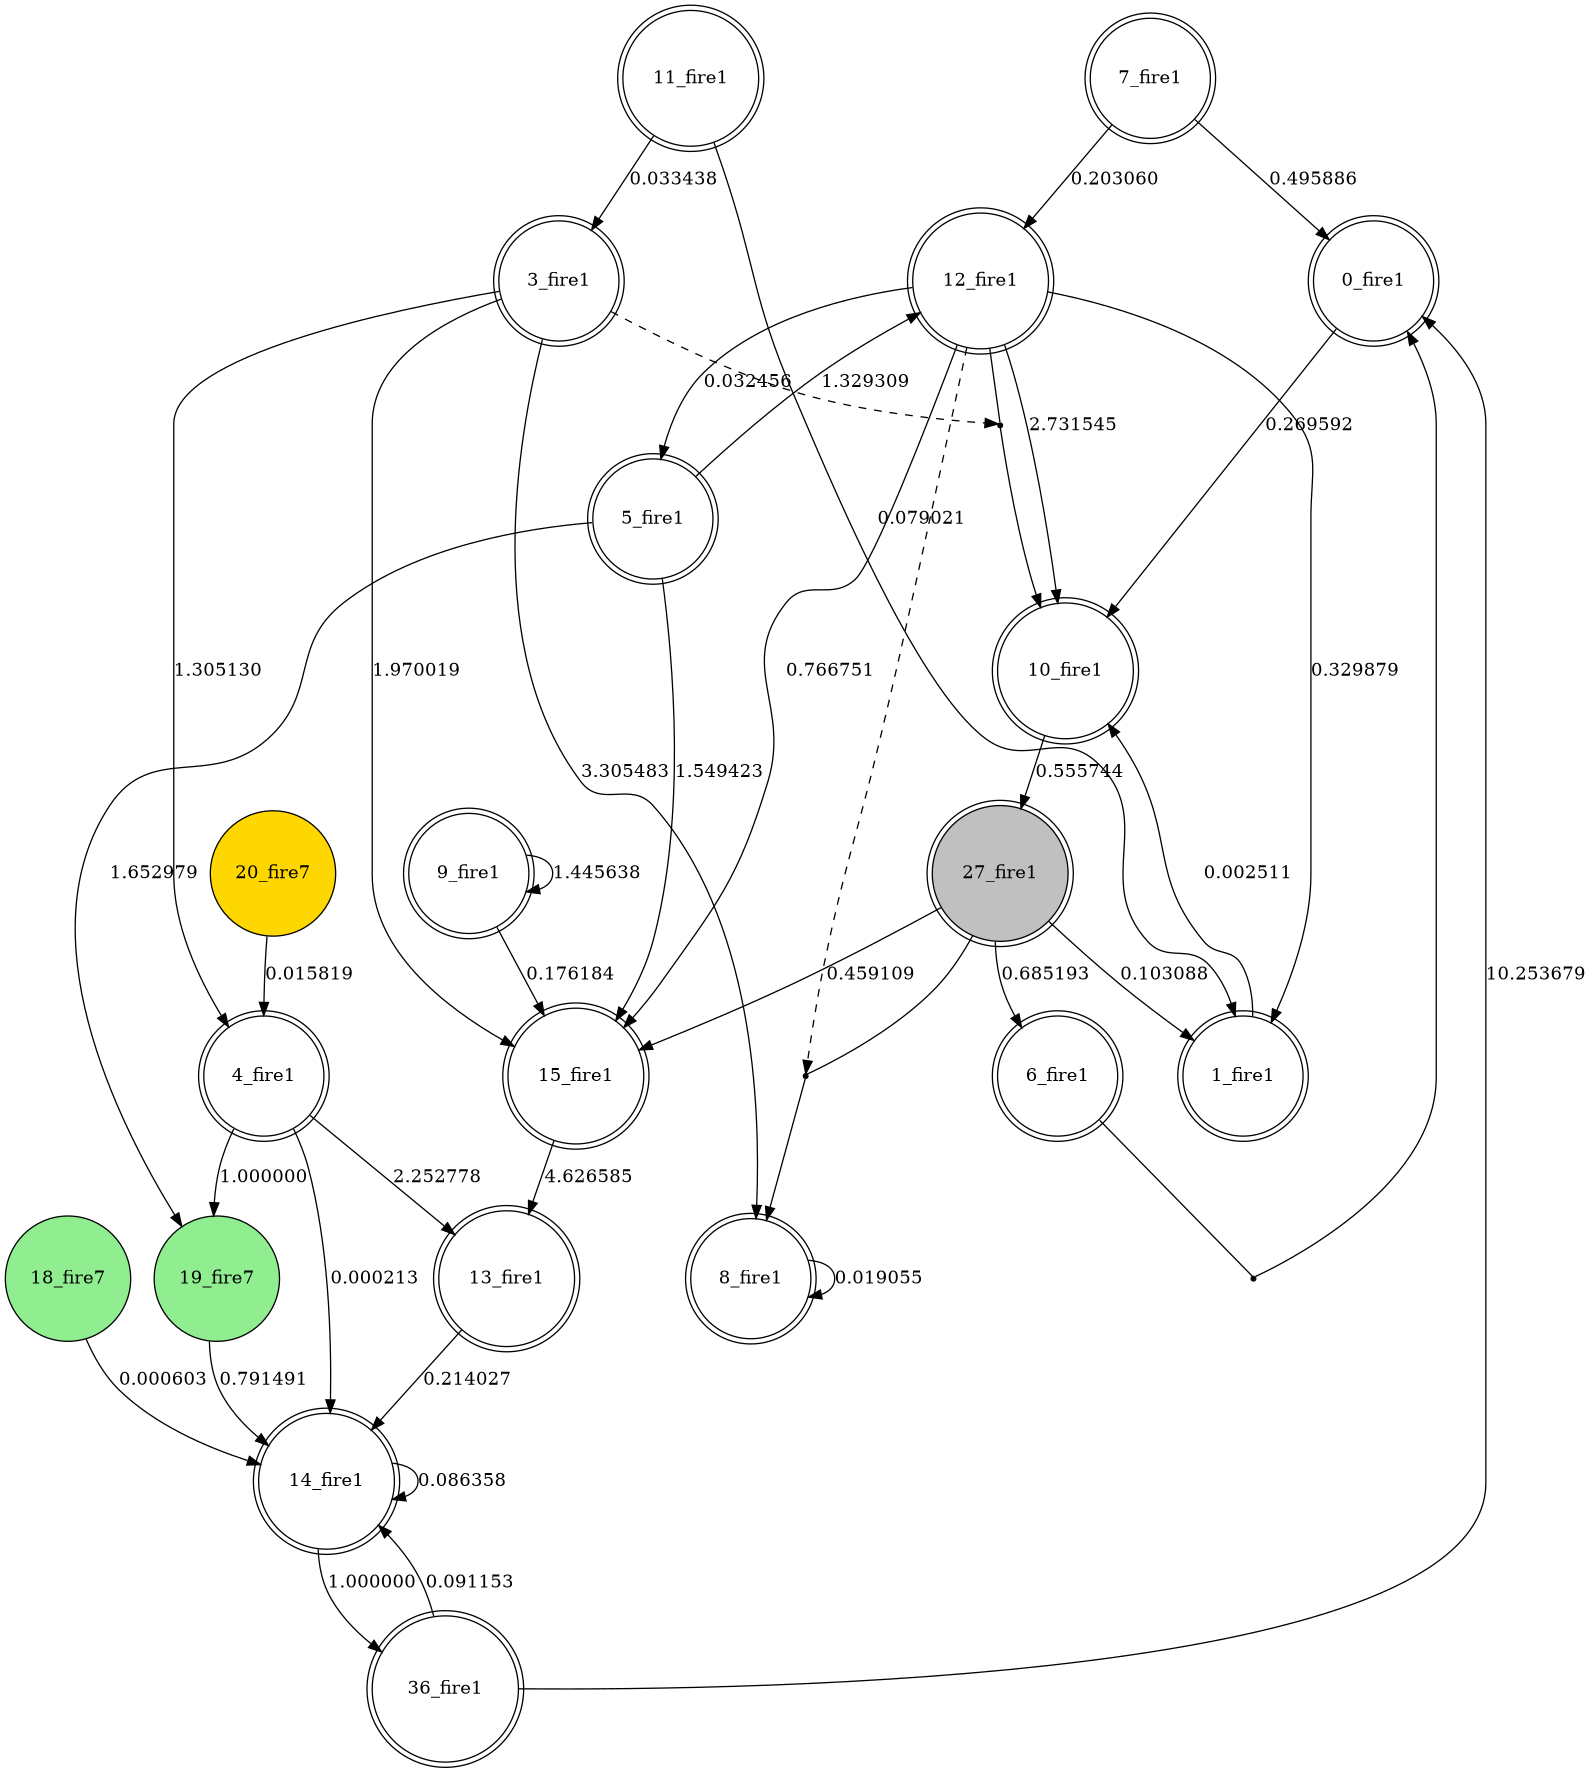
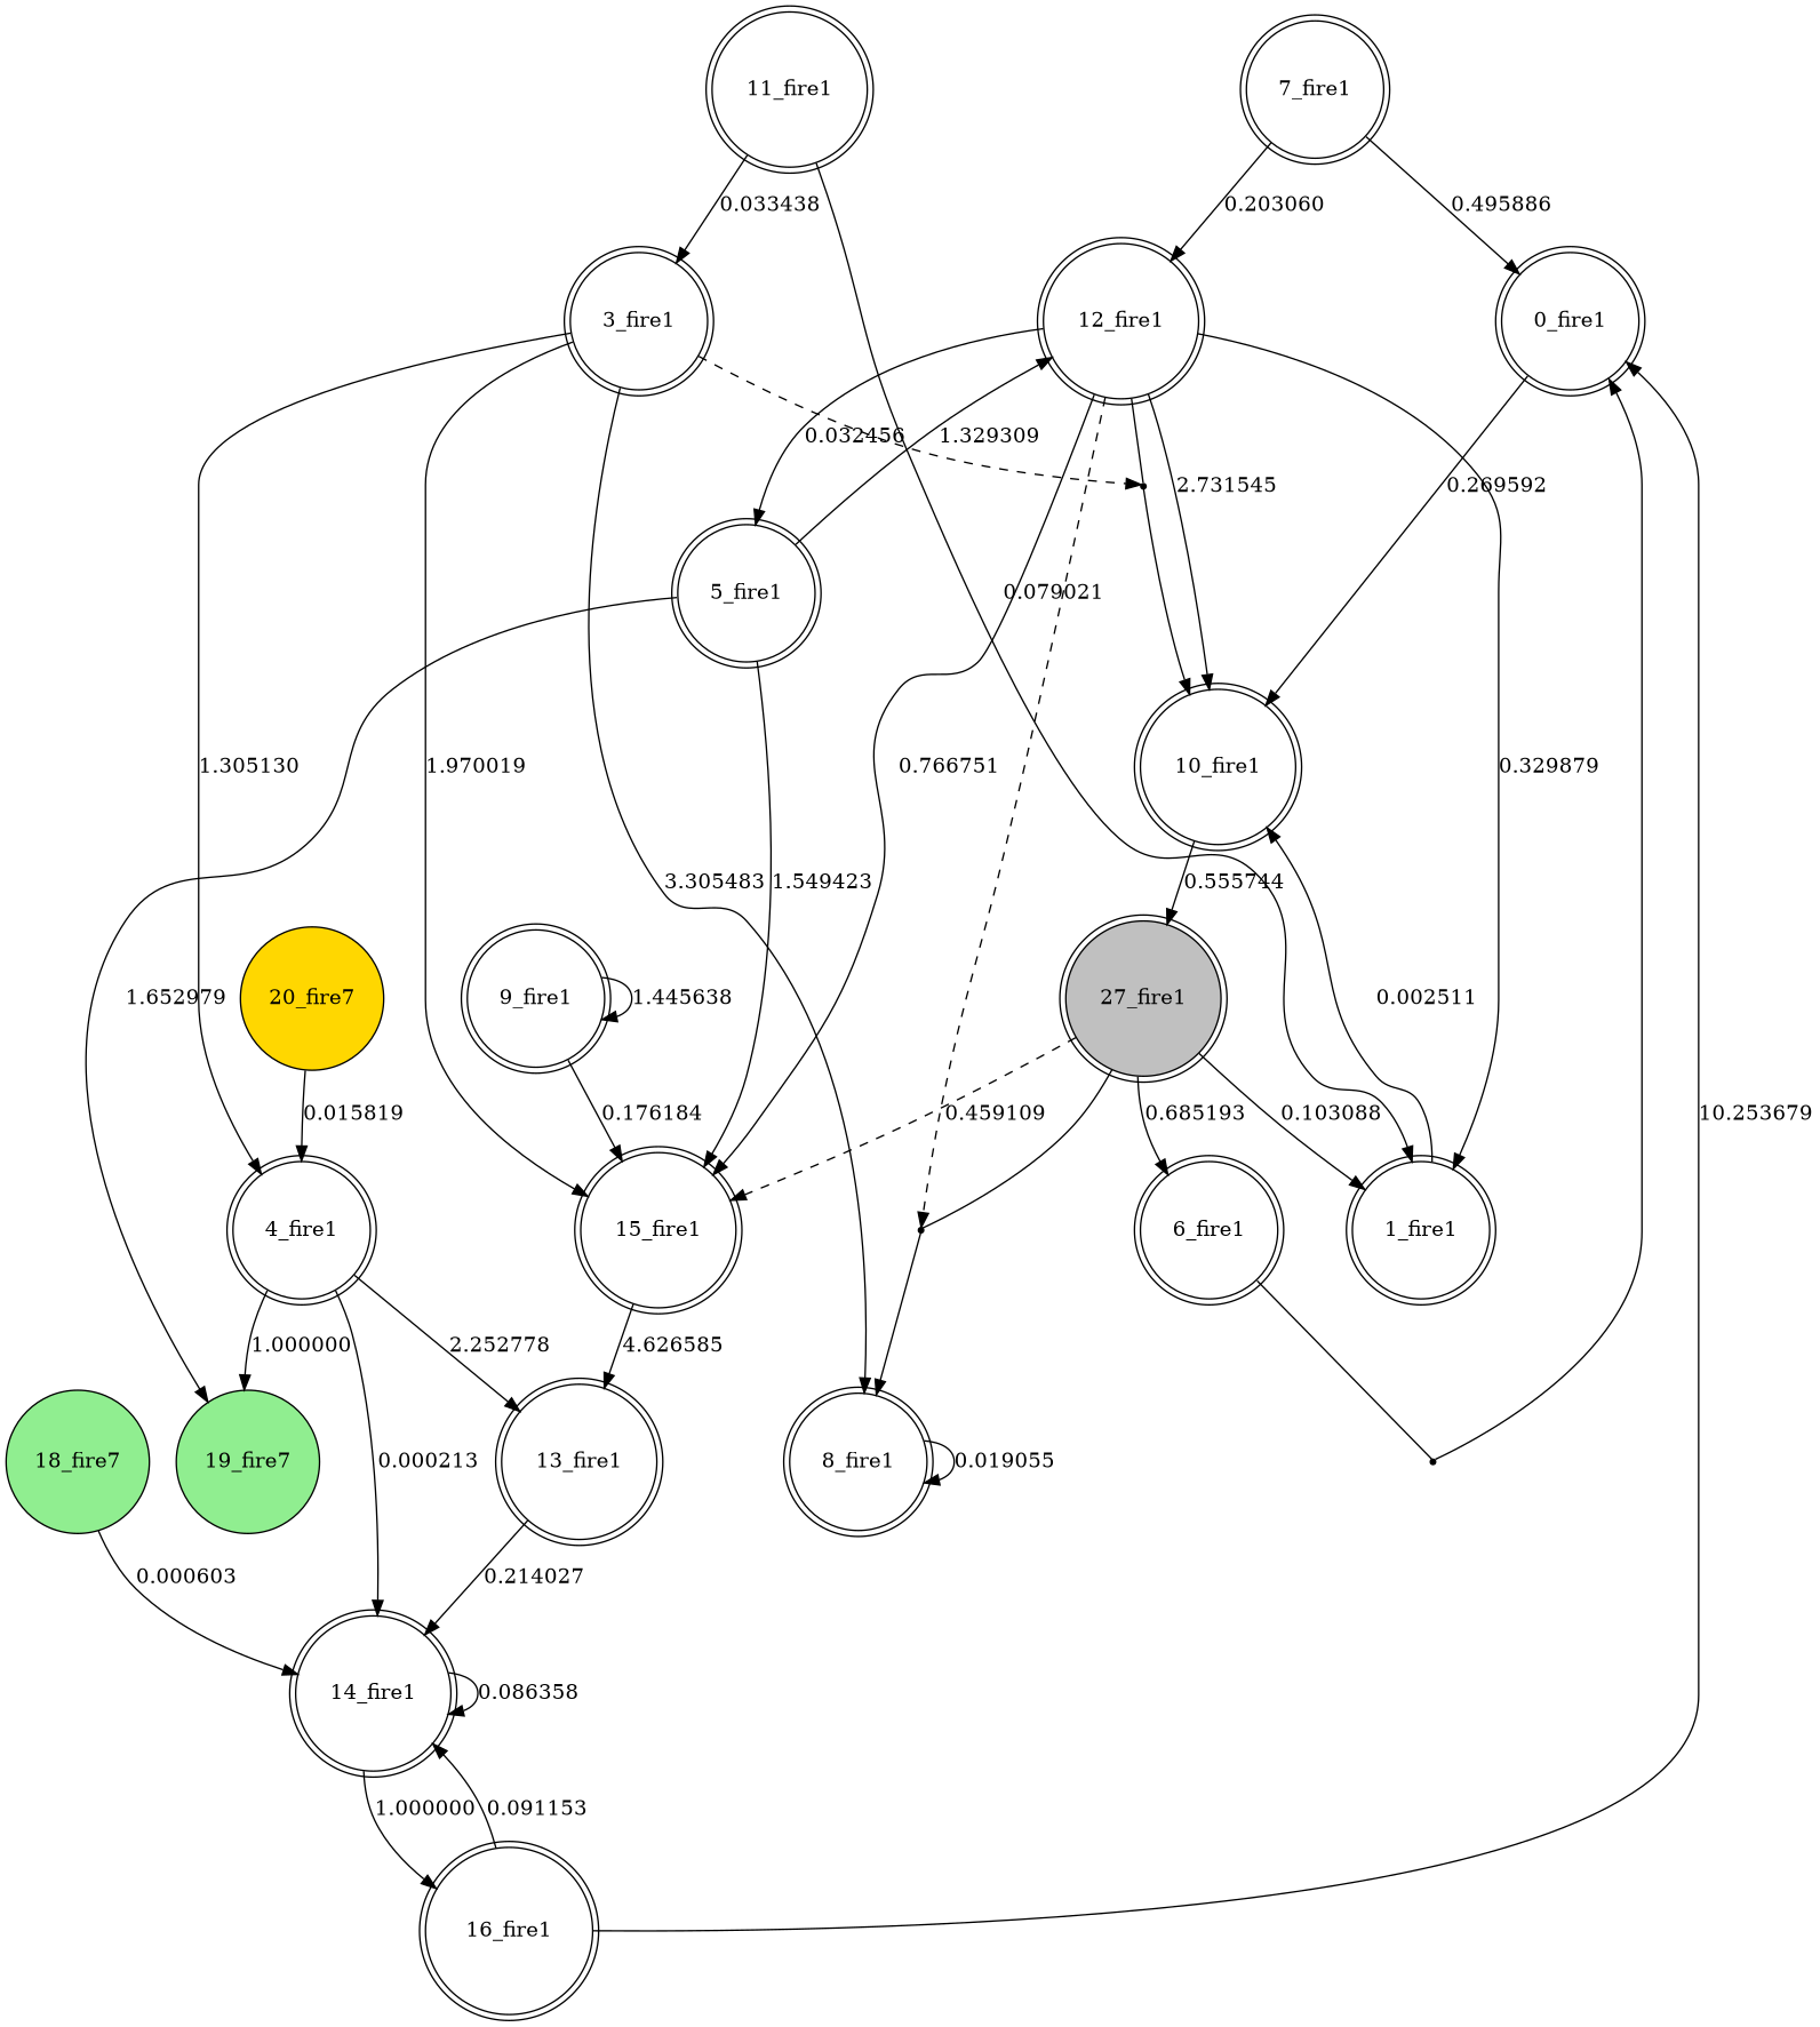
  digraph {
    fontname="DejaVu Serif"
    node [fontname="DejaVu Serif" shape=doublecircle]
    edge [fontname="DejaVu Serif"]
    n1 [label="0_fire1"]
    n2 [label="10_fire1"]
    n3 [fillcolor=gray label="27_fire1" style=filled]
    n4 [label="1_fire1"]
    n5 [label="9_fire1"]
    n6 [label="15_fire1"]
    22 [shape=point]
    n8 [label="3_fire1"]
    n9 [label="4_fire1"]
    n10 [label="8_fire1"]
    21 [shape=point]
    n12 [label="13_fire1"]
    n13 [label="14_fire1"]
    n14 [fillcolor=lightgreen label="19_fire7" shape=circle style=filled]
-   n15 [label="36_fire1"]
+   n15 [label="16_fire1"]
    n16 [label="5_fire1"]
    n17 [label="12_fire1"]
    23 [shape=point]
    n19 [label="6_fire1"]
    n20 [label="7_fire1"]
    n21 [label="11_fire1"]
    n22 [fillcolor=lightgreen label="18_fire7" shape=circle style=filled]
    n23 [fillcolor=gold label="20_fire7" shape=circle style=filled]
    n1 -> n2 [label=0.269592]
    n2 -> n3 [label=0.555744]
    n3 -> n4 [label=0.103088]
-   n3 -> n6 [label=0.459109]
+   n3 -> n6 [label=0.459109 style=dashed]
    n3 -> 23 [dir=none]
    n3 -> n19 [label=0.685193]
    n4 -> n2 [label=0.002511]
    n5 -> n5 [label=1.445638]
    n5 -> n6 [label=0.176184]
    n6 -> n12 [label=4.626585]
    22 -> n1
    n8 -> n6 [label=1.970019]
    n8 -> n9 [label=1.305130]
    n8 -> n10 [label=3.305483]
    n8 -> 21 [style=dashed]
    n9 -> n12 [label=2.252778]
    n9 -> n13 [label=0.000213]
    n9 -> n14 [label=1.000000]
    n10 -> n10 [label=0.019055]
    21 -> n2
    n12 -> n13 [label=0.214027]
    n13 -> n13 [label=0.086358]
    n13 -> n15 [label=1.000000]
-   n14 -> n13 [label=0.791491]
    n15 -> n1 [label=10.253679]
    n15 -> n13 [label=0.091153]
    n16 -> n6 [label=1.549423]
    n16 -> n14 [label=1.652979]
    n16 -> n17 [label=1.329309]
    n17 -> n2 [label=2.731545]
    n17 -> n4 [label=0.329879]
    n17 -> n6 [label=0.766751]
    n17 -> 21 [dir=none]
    n17 -> n16 [label=0.032456]
    n17 -> 23 [style=dashed]
    23 -> n10
    n19 -> 22 [dir=none]
    n20 -> n1 [label=0.495886]
    n20 -> n17 [label=0.203060]
    n21 -> n4 [label=0.079021]
    n21 -> n8 [label=0.033438]
    n22 -> n13 [label=0.000603]
    n23 -> n9 [label=0.015819]
  }
